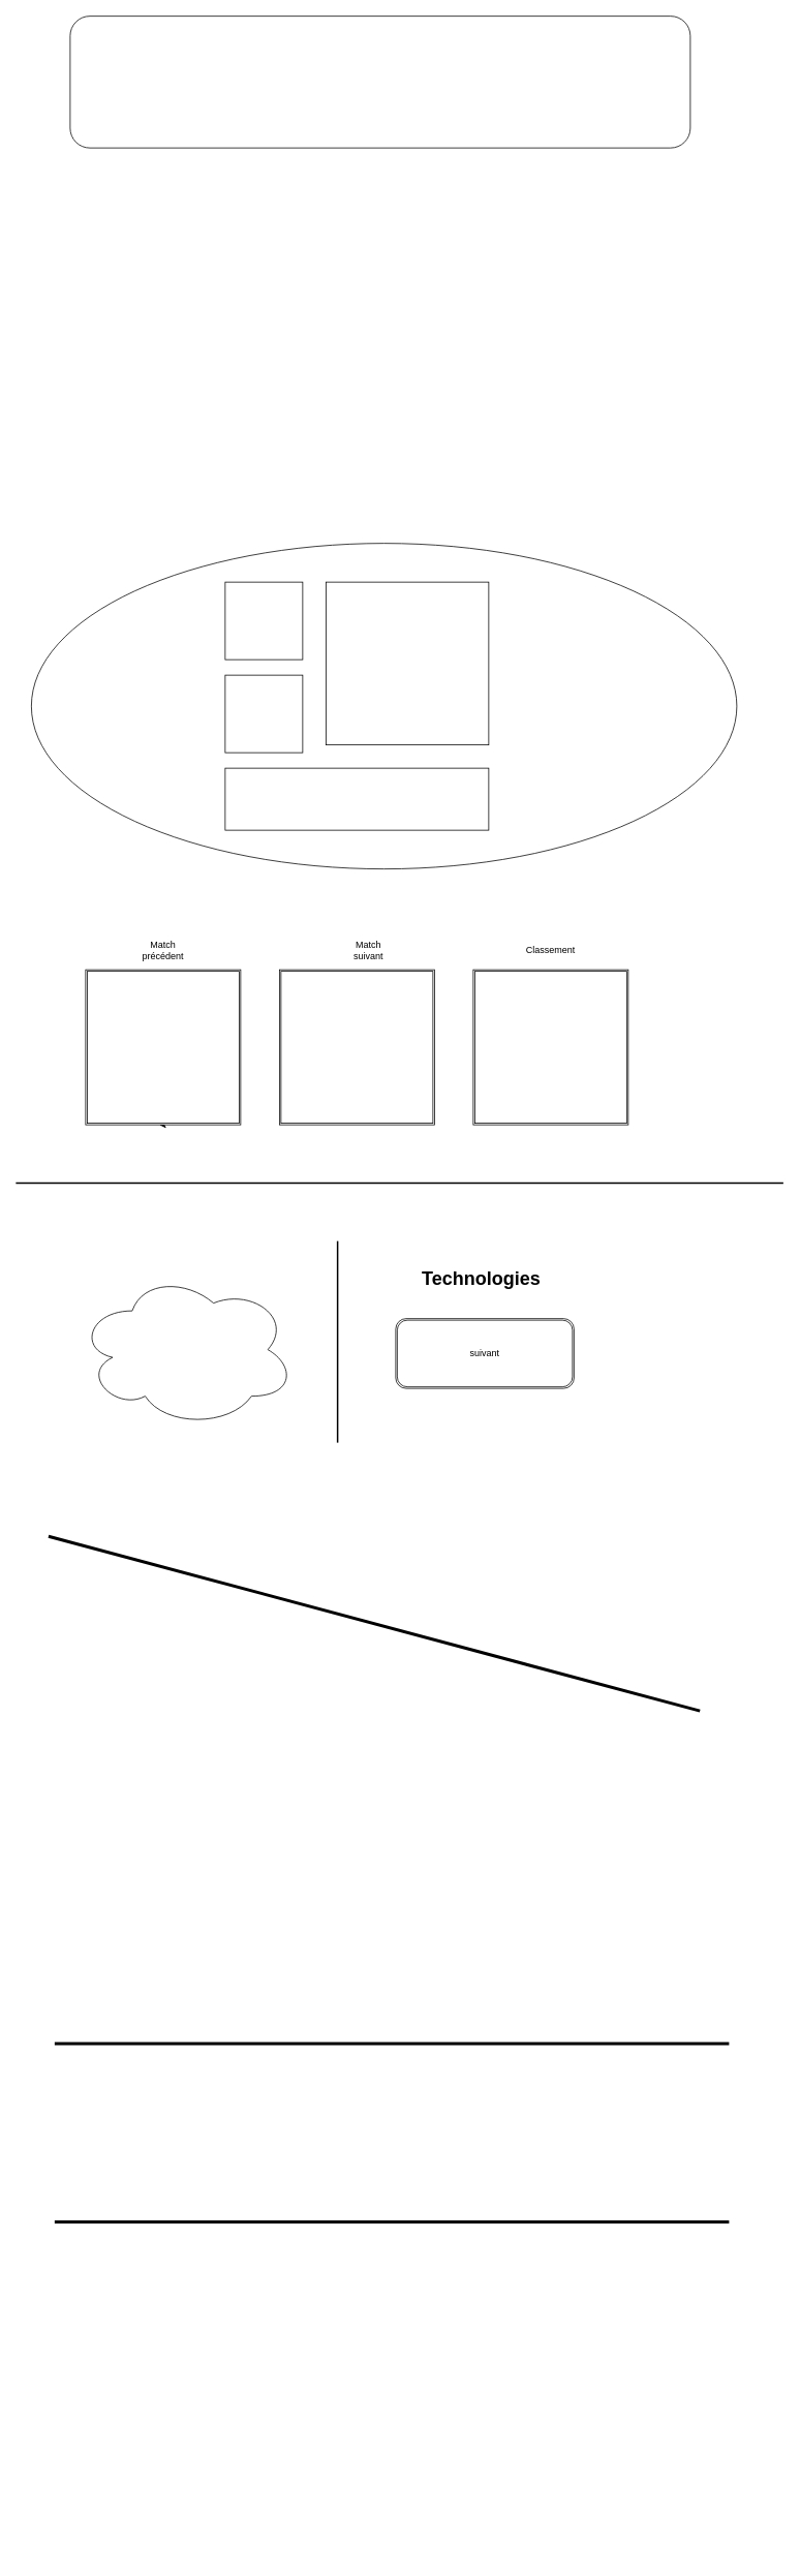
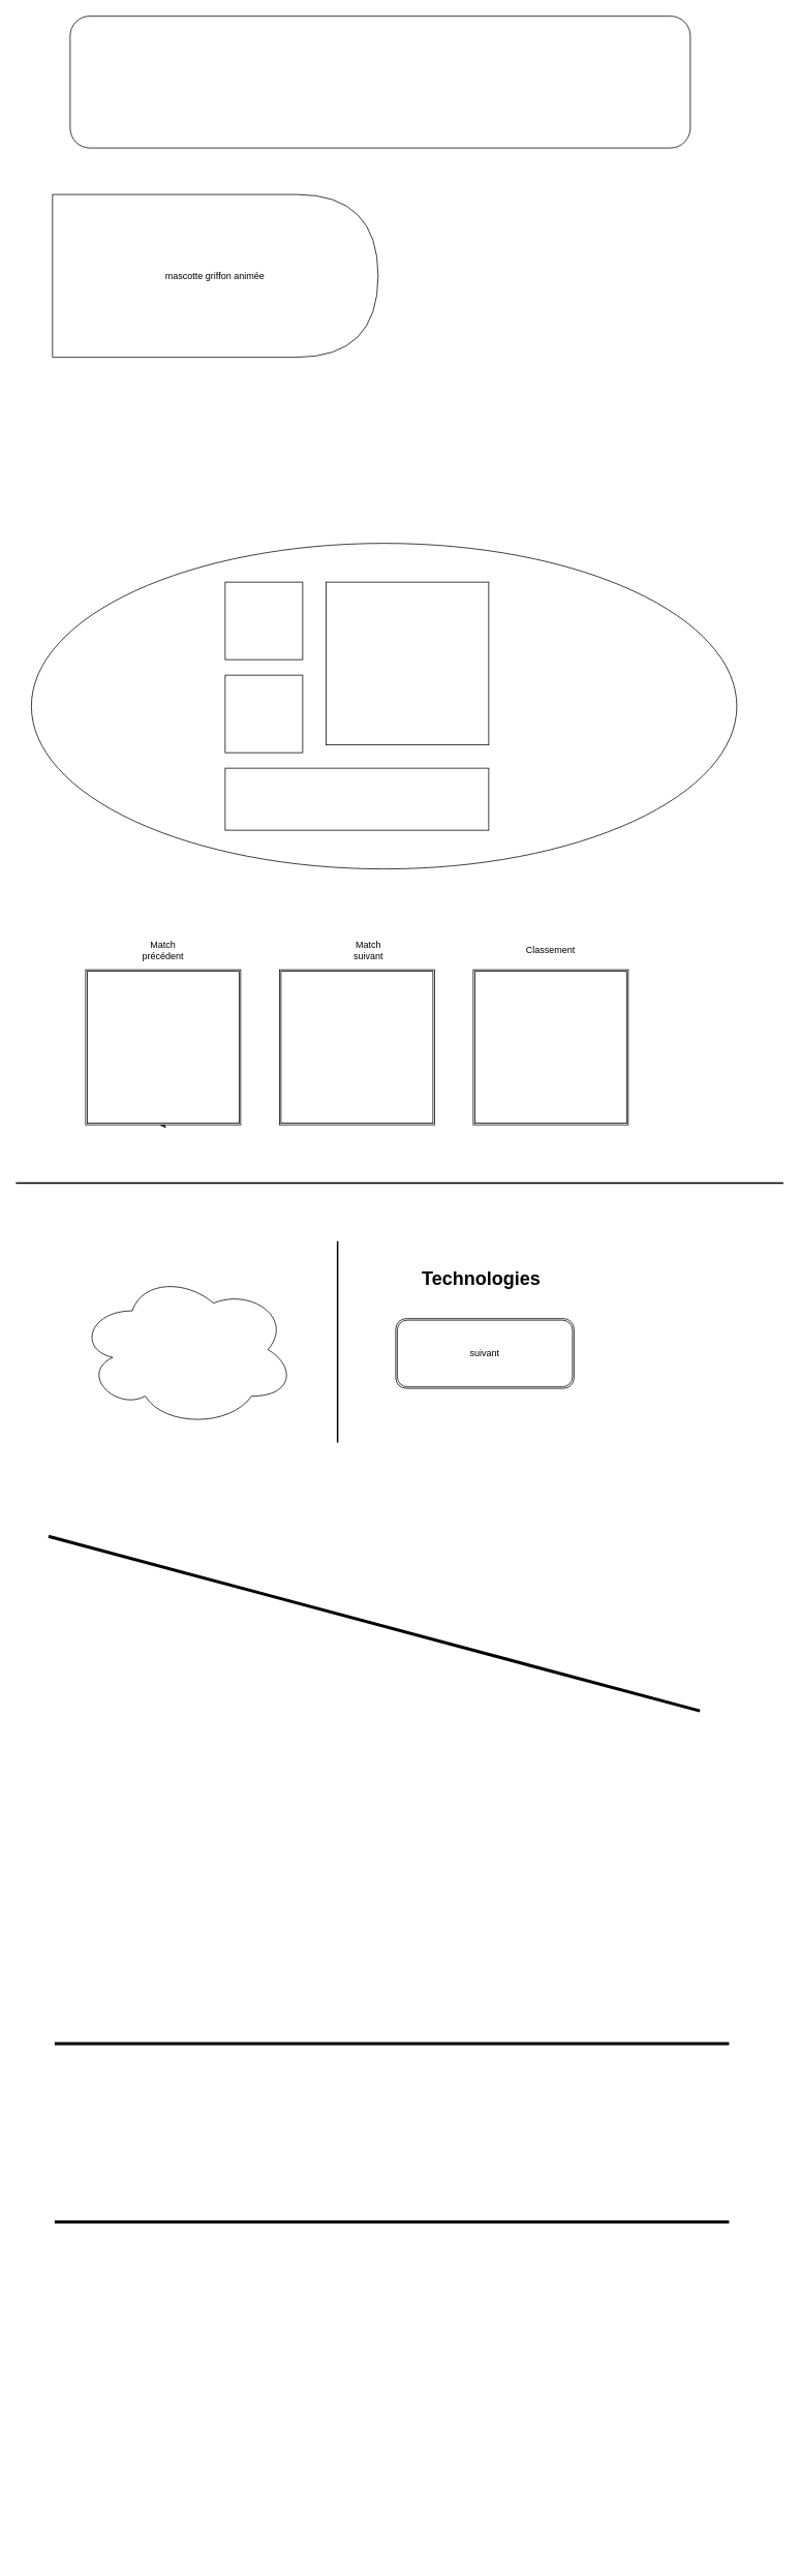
  <mxCell id="0" />
  <mxCell id="1" parent="0" />
  <mxCell id="2" value="" style="rounded=1;whiteSpace=wrap;html=1;" parent="1" vertex="1"><mxGeometry x="90" y="20" width="800" height="170" as="geometry" /></mxCell>
+ <mxCell id="3" value="mascotte griffon animée" style="shape=delay;whiteSpace=wrap;html=1;" parent="1" vertex="1"><mxGeometry x="67.25" y="250" width="420" height="210" as="geometry" /></mxCell>
  <mxCell id="4" value="" style="ellipse;whiteSpace=wrap;html=1;" parent="1" vertex="1"><mxGeometry x="40" y="700" width="910" height="420" as="geometry" /></mxCell>
  <mxCell id="5" value="" style="line;strokeWidth=2;html=1;" parent="1" vertex="1"><mxGeometry x="20" y="1520" width="990" height="10" as="geometry" /></mxCell>
  <mxCell id="6" style="edgeStyle=none;html=1;exitX=0.5;exitY=1;exitDx=0;exitDy=0;" parent="1" source="7" edge="1"><mxGeometry relative="1" as="geometry"><mxPoint x="205" y="1450" as="targetPoint" /></mxGeometry></mxCell>
  <mxCell id="7" value="" style="shape=ext;double=1;whiteSpace=wrap;html=1;aspect=fixed;" parent="1" vertex="1"><mxGeometry x="110" y="1250" width="200" height="200" as="geometry" /></mxCell>
  <mxCell id="8" value="" style="shape=ext;double=1;whiteSpace=wrap;html=1;aspect=fixed;" parent="1" vertex="1"><mxGeometry x="610" y="1250" width="200" height="200" as="geometry" /></mxCell>
  <mxCell id="9" value="" style="shape=ext;double=1;whiteSpace=wrap;html=1;aspect=fixed;" parent="1" vertex="1"><mxGeometry x="360" y="1250" width="200" height="200" as="geometry" /></mxCell>
  <mxCell id="10" value="" style="line;strokeWidth=2;direction=south;html=1;" parent="1" vertex="1"><mxGeometry x="430" y="1600" width="10" height="260" as="geometry" /></mxCell>
  <mxCell id="11" value="" style="line;strokeWidth=4;direction=south;html=1;perimeter=backbonePerimeter;points=[];outlineConnect=0;rotation=-75;" parent="1" vertex="1"><mxGeometry x="477.25" y="1658.47" width="10" height="870" as="geometry" /></mxCell>
  <mxCell id="12" value="" style="line;strokeWidth=4;direction=south;html=1;perimeter=backbonePerimeter;points=[];outlineConnect=0;rotation=-90;" parent="1" vertex="1"><mxGeometry x="500" y="2200" width="10" height="870" as="geometry" /></mxCell>
  <mxCell id="13" value="" style="line;strokeWidth=4;direction=south;html=1;perimeter=backbonePerimeter;points=[];outlineConnect=0;rotation=-90;" parent="1" vertex="1"><mxGeometry x="500" y="2430" width="10" height="870" as="geometry" /></mxCell>
  <mxCell id="14" value="Match précédent" style="text;strokeColor=none;align=center;fillColor=none;html=1;verticalAlign=middle;whiteSpace=wrap;rounded=0;" parent="1" vertex="1"><mxGeometry x="180" y="1210" width="60" height="30" as="geometry" /></mxCell>
  <mxCell id="15" value="Match suivant" style="text;strokeColor=none;align=center;fillColor=none;html=1;verticalAlign=middle;whiteSpace=wrap;rounded=0;" parent="1" vertex="1"><mxGeometry x="445" y="1210" width="60" height="30" as="geometry" /></mxCell>
  <mxCell id="16" style="edgeStyle=none;html=1;exitX=0;exitY=0.5;exitDx=0;exitDy=0;" parent="1" source="17" edge="1"><mxGeometry relative="1" as="geometry"><mxPoint x="680" y="1225" as="targetPoint" /></mxGeometry></mxCell>
  <mxCell id="17" value="Classement" style="text;strokeColor=none;align=center;fillColor=none;html=1;verticalAlign=middle;whiteSpace=wrap;rounded=0;" parent="1" vertex="1"><mxGeometry x="680" y="1210" width="60" height="30" as="geometry" /></mxCell>
  <mxCell id="18" value="" style="ellipse;shape=cloud;whiteSpace=wrap;html=1;" parent="1" vertex="1"><mxGeometry x="100" y="1640" width="280" height="200" as="geometry" /></mxCell>
  <mxCell id="19" value="Technologies" style="text;strokeColor=none;fillColor=none;html=1;fontSize=24;fontStyle=1;verticalAlign=middle;align=center;" parent="1" vertex="1"><mxGeometry x="540" y="1620" width="160" height="58.47" as="geometry" /></mxCell>
  <mxCell id="20" value="suivant" style="shape=ext;double=1;rounded=1;whiteSpace=wrap;html=1;" parent="1" vertex="1"><mxGeometry x="510" y="1700" width="230" height="90" as="geometry" /></mxCell>
  <mxCell id="21" value="" style="whiteSpace=wrap;html=1;aspect=fixed;" parent="1" vertex="1"><mxGeometry x="290" y="750" width="100" height="100" as="geometry" /></mxCell>
  <mxCell id="22" value="" style="whiteSpace=wrap;html=1;aspect=fixed;" parent="1" vertex="1"><mxGeometry x="420" y="750" width="210" height="210" as="geometry" /></mxCell>
  <mxCell id="23" value="" style="whiteSpace=wrap;html=1;aspect=fixed;" parent="1" vertex="1"><mxGeometry x="290" y="870" width="100" height="100" as="geometry" /></mxCell>
  <mxCell id="24" value="" style="rounded=0;whiteSpace=wrap;html=1;" parent="1" vertex="1"><mxGeometry x="290" y="990" width="340" height="80" as="geometry" /></mxCell>
